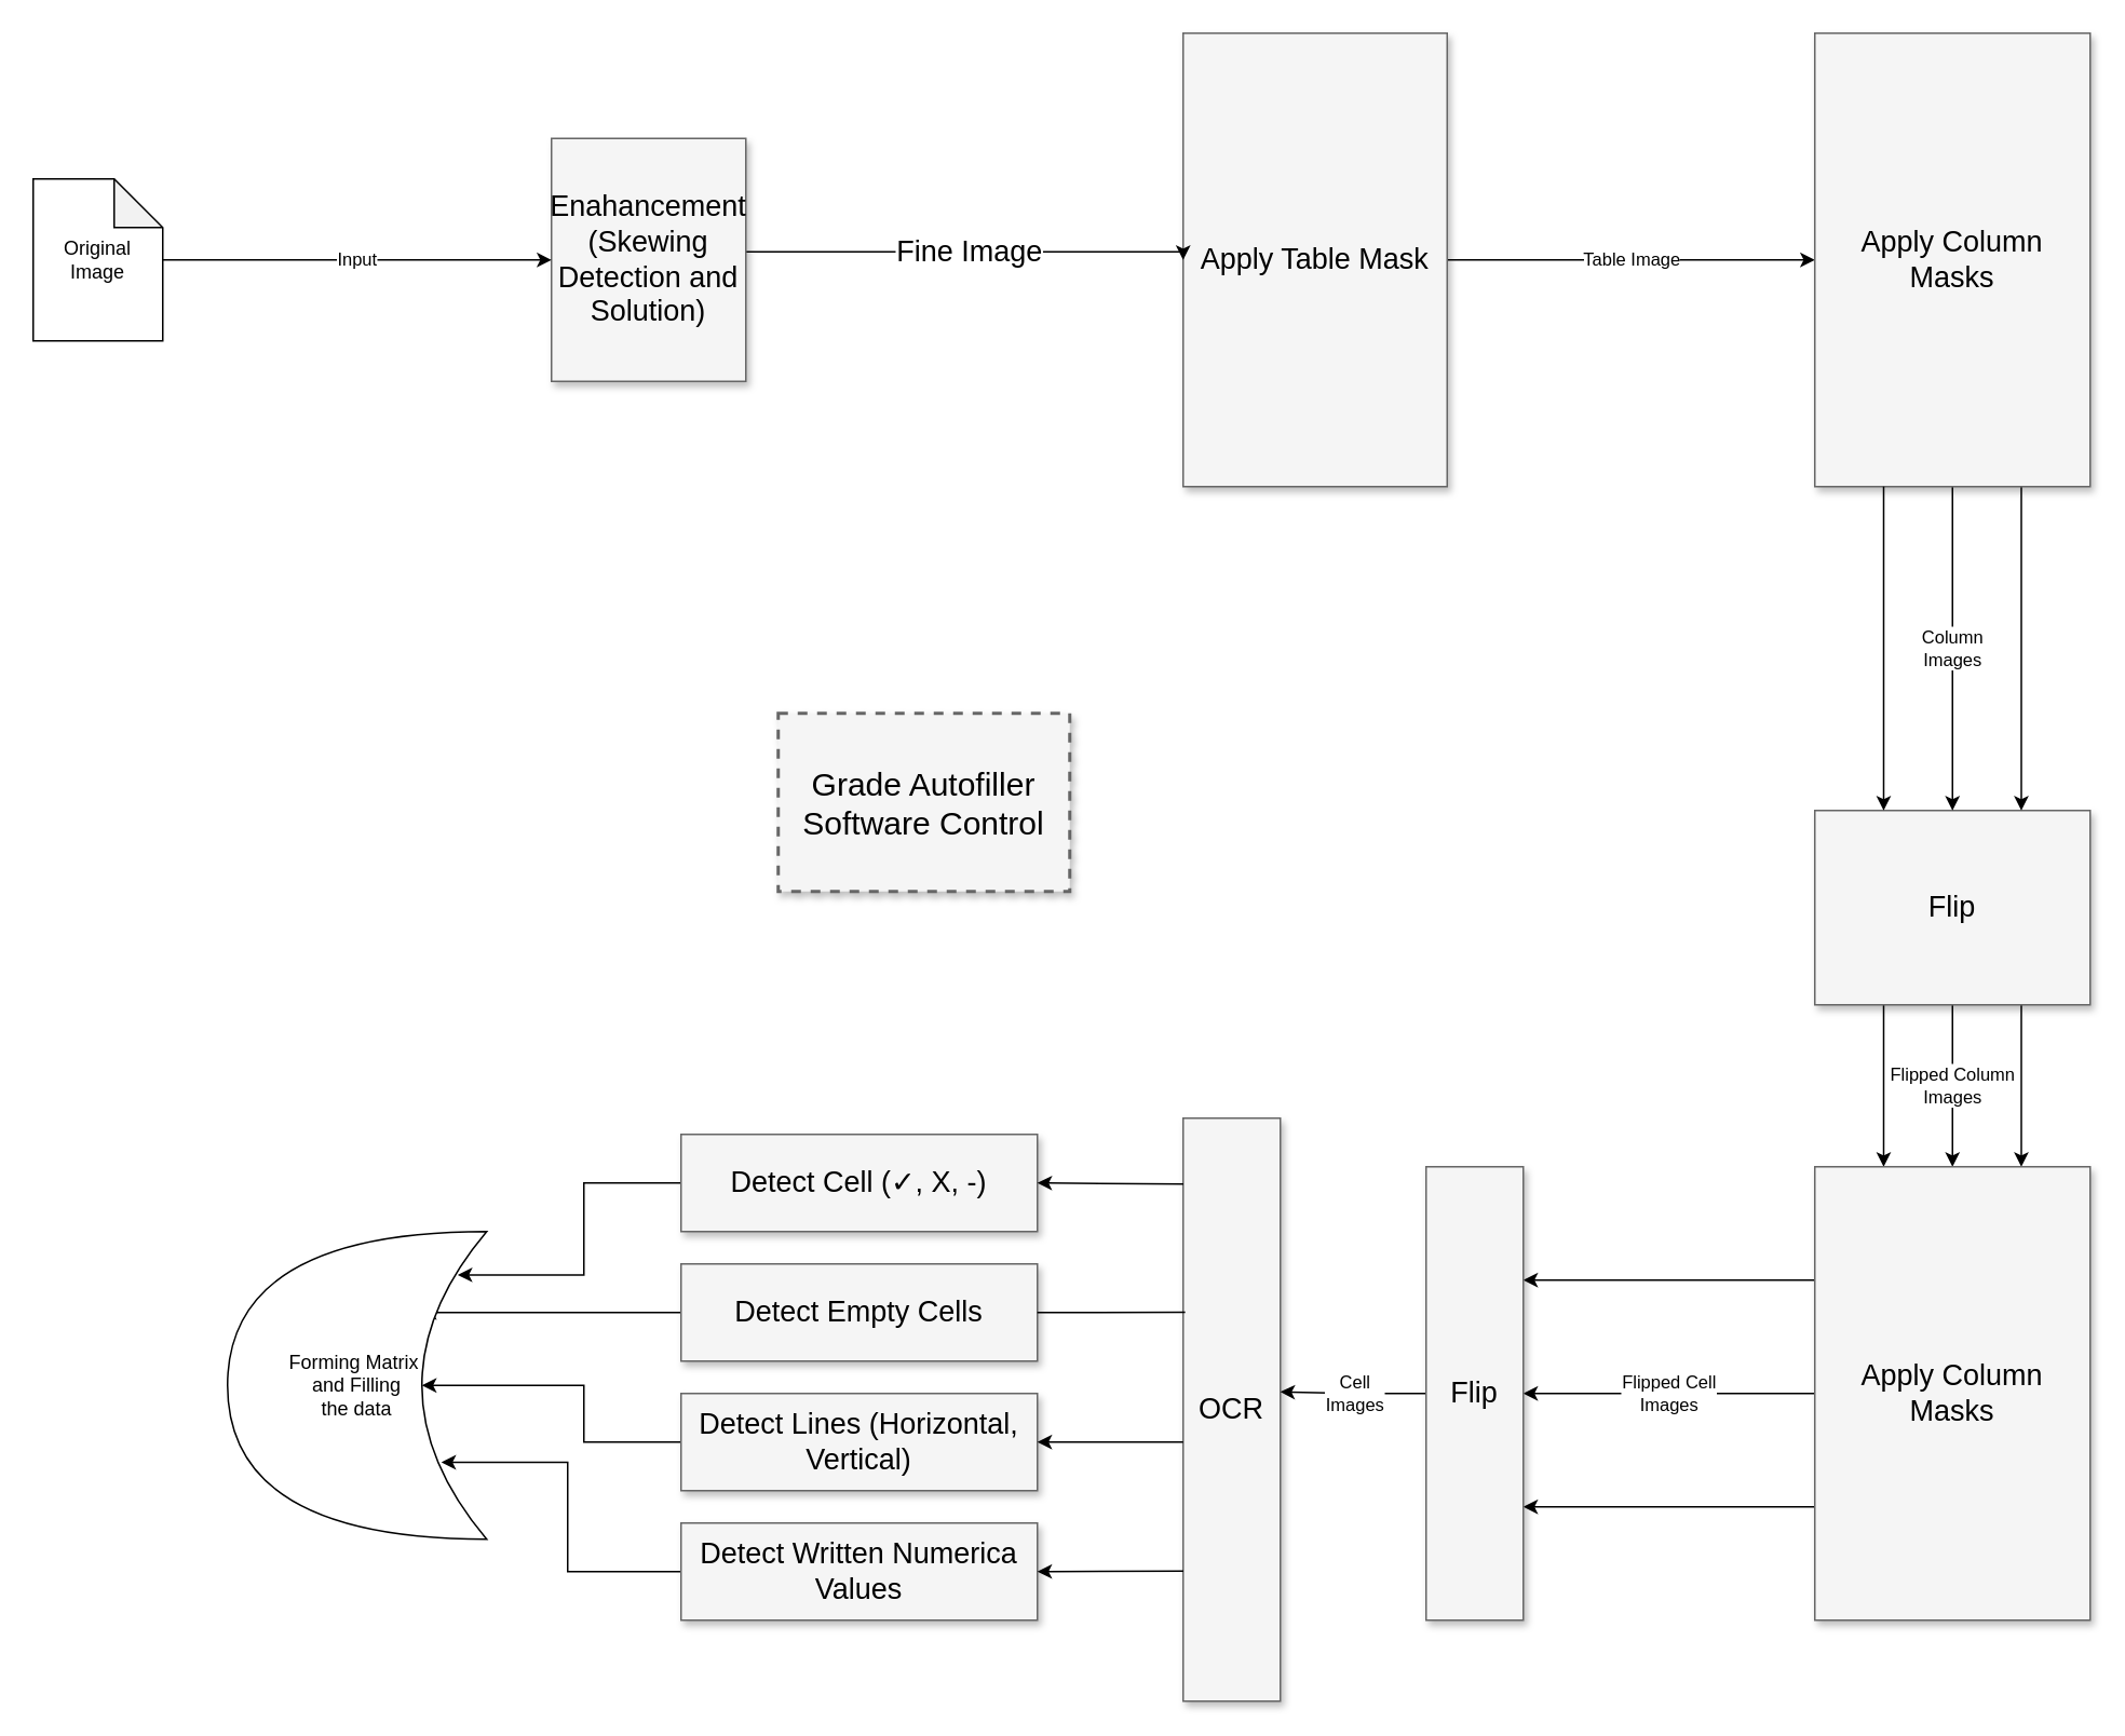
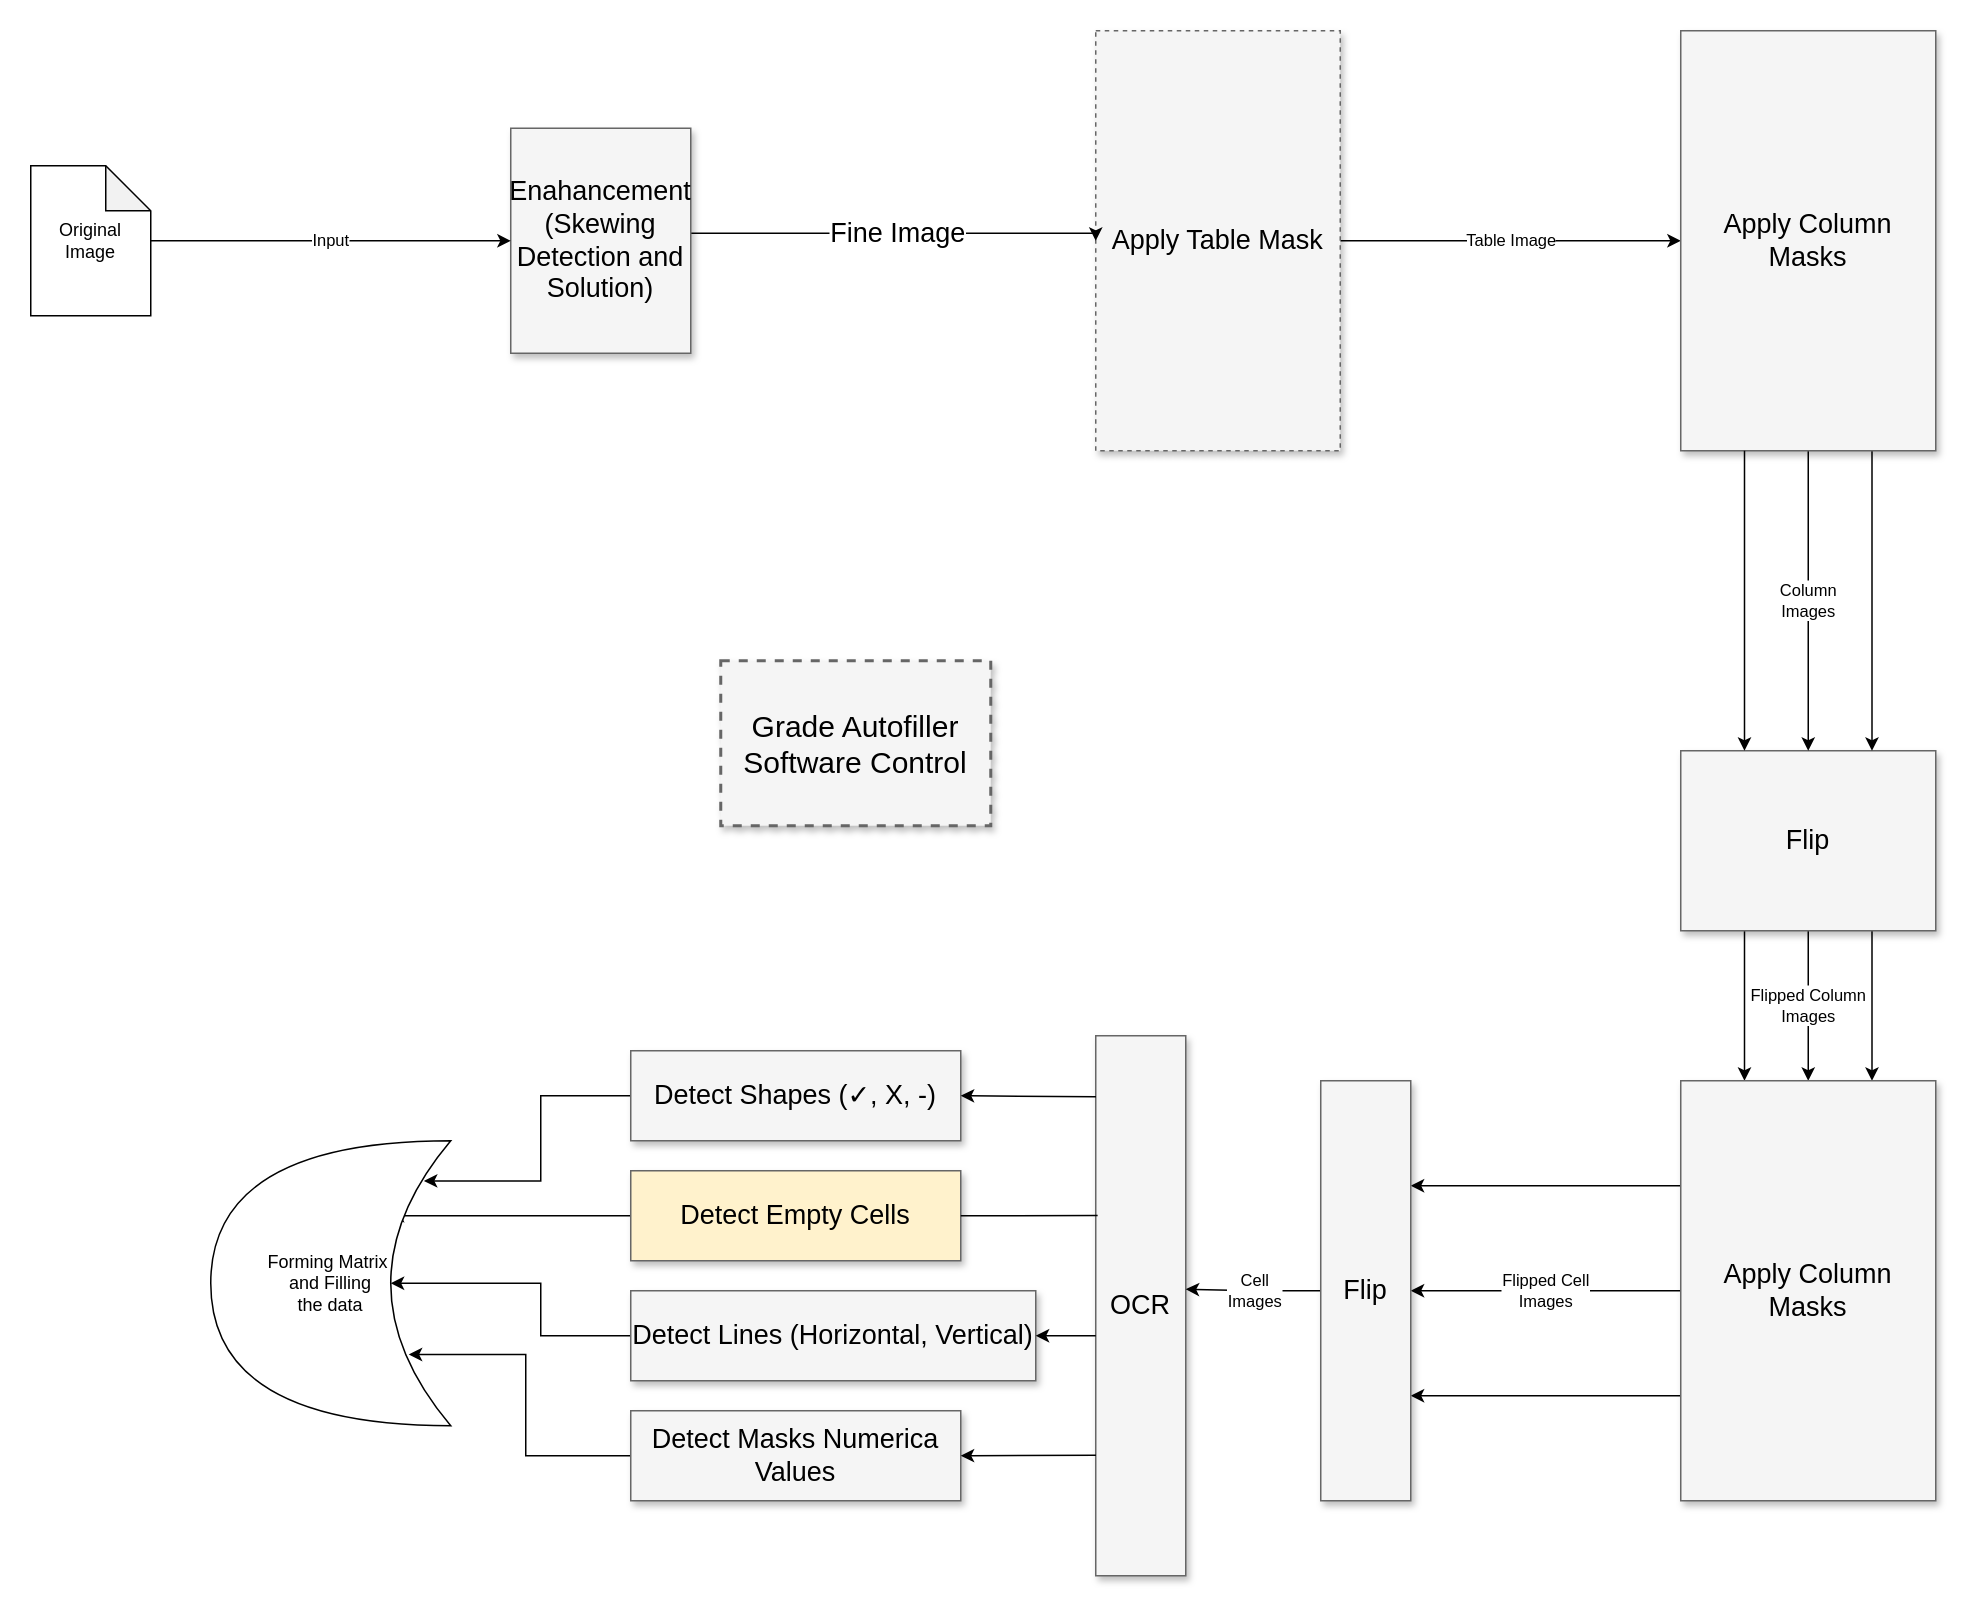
  <mxCell id="0" style=";html=1;" />
  <mxCell id="1" style=";html=1;" parent="0" />
  <mxCell id="2" value="Grade Autofiller&lt;br&gt;Software Control" style="whiteSpace=wrap;html=1;shadow=1;fontSize=20;fillColor=#f5f5f5;strokeColor=#666666;strokeWidth=2;dashed=1;" parent="1" vertex="1"><mxGeometry x="480" y="440" width="180" height="110" as="geometry" /></mxCell>
  <mxCell id="3" value="Table Image" style="edgeStyle=orthogonalEdgeStyle;rounded=0;orthogonalLoop=1;jettySize=auto;html=1;" edge="1" parent="1" source="4" target="16"><mxGeometry relative="1" as="geometry" /></mxCell>
- <mxCell id="4" value="Apply Table Mask" style="whiteSpace=wrap;html=1;shadow=1;fontSize=18;fillColor=#f5f5f5;strokeColor=#666666;" parent="1" vertex="1"><mxGeometry x="730" y="20" width="163" height="280" as="geometry" /></mxCell>
+ <mxCell id="4" value="Apply Table Mask" style="whiteSpace=wrap;html=1;shadow=1;fontSize=18;fillColor=#f5f5f5;strokeColor=#666666;dashed=1;" parent="1" vertex="1"><mxGeometry x="730" y="20" width="163" height="280" as="geometry" /></mxCell>
  <mxCell id="5" value="Flipped Column&lt;br&gt;Images" style="edgeStyle=orthogonalEdgeStyle;rounded=0;orthogonalLoop=1;jettySize=auto;html=1;" edge="1" parent="1" source="8" target="20"><mxGeometry relative="1" as="geometry" /></mxCell>
  <mxCell id="6" style="edgeStyle=orthogonalEdgeStyle;rounded=0;orthogonalLoop=1;jettySize=auto;html=1;exitX=1;exitY=0.75;exitDx=0;exitDy=0;entryX=0.25;entryY=0;entryDx=0;entryDy=0;" edge="1" parent="1" source="8" target="20"><mxGeometry relative="1" as="geometry" /></mxCell>
  <mxCell id="7" style="edgeStyle=orthogonalEdgeStyle;rounded=0;orthogonalLoop=1;jettySize=auto;html=1;exitX=1;exitY=0.25;exitDx=0;exitDy=0;entryX=0.75;entryY=0;entryDx=0;entryDy=0;" edge="1" parent="1" source="8" target="20"><mxGeometry relative="1" as="geometry" /></mxCell>
  <mxCell id="8" value="Flip" style="whiteSpace=wrap;html=1;shadow=1;fontSize=18;fillColor=#f5f5f5;strokeColor=#666666;direction=south;" parent="1" vertex="1"><mxGeometry x="1120" y="500" width="170" height="120" as="geometry" /></mxCell>
  <mxCell id="9" value="Fine Image" style="edgeStyle=elbowEdgeStyle;rounded=0;html=1;startArrow=none;startFill=0;jettySize=auto;orthogonalLoop=1;fontSize=18;elbow=vertical;entryX=0;entryY=0.5;entryDx=0;entryDy=0;" parent="1" source="10" target="4" edge="1"><mxGeometry relative="1" as="geometry"><Array as="points"><mxPoint x="517" y="155" /></Array><mxPoint x="547" y="155" as="targetPoint" /></mxGeometry></mxCell>
  <mxCell id="10" value="Enahancement&lt;br&gt;(Skewing Detection and Solution)" style="whiteSpace=wrap;html=1;shadow=1;fontSize=18;fillColor=#f5f5f5;strokeColor=#666666;" parent="1" vertex="1"><mxGeometry x="340" y="85" width="120" height="150" as="geometry" /></mxCell>
  <mxCell id="11" value="OCR" style="whiteSpace=wrap;html=1;shadow=1;fontSize=18;fillColor=#f5f5f5;strokeColor=#666666;direction=south;" parent="1" vertex="1"><mxGeometry x="730" y="690" width="60" height="360" as="geometry" /></mxCell>
  <mxCell id="12" value="Input" style="edgeStyle=orthogonalEdgeStyle;rounded=0;orthogonalLoop=1;jettySize=auto;html=1;entryX=0;entryY=0.5;entryDx=0;entryDy=0;" edge="1" parent="1" source="13" target="10"><mxGeometry relative="1" as="geometry"><mxPoint x="317" y="51" as="targetPoint" /></mxGeometry></mxCell>
  <mxCell id="13" value="Original Image" style="shape=note;whiteSpace=wrap;html=1;backgroundOutline=1;darkOpacity=0.05;" vertex="1" parent="1"><mxGeometry x="20" y="110" width="80" height="100" as="geometry" /></mxCell>
  <mxCell id="14" value="Column &lt;br&gt;Images" style="edgeStyle=orthogonalEdgeStyle;rounded=0;orthogonalLoop=1;jettySize=auto;html=1;" edge="1" parent="1" source="16" target="8"><mxGeometry relative="1" as="geometry" /></mxCell>
  <mxCell id="15" style="edgeStyle=orthogonalEdgeStyle;rounded=0;orthogonalLoop=1;jettySize=auto;html=1;exitX=0.75;exitY=1;exitDx=0;exitDy=0;entryX=0;entryY=0.25;entryDx=0;entryDy=0;" edge="1" parent="1" source="16" target="8"><mxGeometry relative="1" as="geometry" /></mxCell>
  <mxCell id="16" value="Apply Column Masks" style="whiteSpace=wrap;html=1;shadow=1;fontSize=18;fillColor=#f5f5f5;strokeColor=#666666;" vertex="1" parent="1"><mxGeometry x="1120" y="20" width="170" height="280" as="geometry" /></mxCell>
  <mxCell id="17" value="Flipped Cell&lt;br&gt;Images" style="edgeStyle=orthogonalEdgeStyle;rounded=0;orthogonalLoop=1;jettySize=auto;html=1;" edge="1" parent="1" source="20" target="22"><mxGeometry relative="1" as="geometry" /></mxCell>
  <mxCell id="18" style="edgeStyle=orthogonalEdgeStyle;rounded=0;orthogonalLoop=1;jettySize=auto;html=1;exitX=0;exitY=0.25;exitDx=0;exitDy=0;entryX=0.25;entryY=0;entryDx=0;entryDy=0;" edge="1" parent="1" source="20" target="22"><mxGeometry relative="1" as="geometry" /></mxCell>
  <mxCell id="19" style="edgeStyle=orthogonalEdgeStyle;rounded=0;orthogonalLoop=1;jettySize=auto;html=1;exitX=0;exitY=0.75;exitDx=0;exitDy=0;entryX=0.75;entryY=0;entryDx=0;entryDy=0;" edge="1" parent="1" source="20" target="22"><mxGeometry relative="1" as="geometry" /></mxCell>
  <mxCell id="20" value="Apply Column Masks" style="whiteSpace=wrap;html=1;shadow=1;fontSize=18;fillColor=#f5f5f5;strokeColor=#666666;" vertex="1" parent="1"><mxGeometry x="1120" y="720" width="170" height="280" as="geometry" /></mxCell>
  <mxCell id="21" value="Cell&lt;br&gt;Images" style="edgeStyle=orthogonalEdgeStyle;rounded=0;orthogonalLoop=1;jettySize=auto;html=1;exitX=0.5;exitY=1;exitDx=0;exitDy=0;" edge="1" parent="1" source="22"><mxGeometry relative="1" as="geometry"><mxPoint x="790" y="859" as="targetPoint" /></mxGeometry></mxCell>
  <mxCell id="22" value="Flip" style="whiteSpace=wrap;html=1;shadow=1;fontSize=18;fillColor=#f5f5f5;strokeColor=#666666;direction=south;" vertex="1" parent="1"><mxGeometry x="880" y="720" width="60" height="280" as="geometry" /></mxCell>
  <mxCell id="23" value="" style="endArrow=classic;html=1;rounded=0;entryX=0;entryY=0.75;entryDx=0;entryDy=0;exitX=0.25;exitY=1;exitDx=0;exitDy=0;" edge="1" parent="1" source="16" target="8"><mxGeometry width="50" height="50" relative="1" as="geometry"><mxPoint x="1020" y="460" as="sourcePoint" /><mxPoint x="1070" y="410" as="targetPoint" /></mxGeometry></mxCell>
  <mxCell id="24" style="edgeStyle=orthogonalEdgeStyle;rounded=0;orthogonalLoop=1;jettySize=auto;html=1;exitX=0.5;exitY=1;exitDx=0;exitDy=0;entryX=0.112;entryY=0.859;entryDx=0;entryDy=0;entryPerimeter=0;" edge="1" parent="1" source="25" target="36"><mxGeometry relative="1" as="geometry"><mxPoint x="330" y="780" as="targetPoint" /></mxGeometry></mxCell>
- <mxCell id="25" value="Detect Cell (✓, X, -)" style="whiteSpace=wrap;html=1;shadow=1;fontSize=18;fillColor=#f5f5f5;strokeColor=#666666;direction=south;" vertex="1" parent="1"><mxGeometry x="420" y="700" width="220" height="60" as="geometry" /></mxCell>
+ <mxCell id="25" value="Detect Shapes (✓, X, -)" style="whiteSpace=wrap;html=1;shadow=1;fontSize=18;fillColor=#f5f5f5;strokeColor=#666666;direction=south;" vertex="1" parent="1"><mxGeometry x="420" y="700" width="220" height="60" as="geometry" /></mxCell>
  <mxCell id="26" style="edgeStyle=orthogonalEdgeStyle;rounded=0;orthogonalLoop=1;jettySize=auto;html=1;" edge="1" parent="1" source="27"><mxGeometry relative="1" as="geometry"><mxPoint x="260" y="810" as="targetPoint" /><Array as="points"><mxPoint x="350" y="810" /><mxPoint x="350" y="810" /></Array></mxGeometry></mxCell>
- <mxCell id="27" value="Detect Empty Cells" style="whiteSpace=wrap;html=1;shadow=1;fontSize=18;fillColor=#f5f5f5;strokeColor=#666666;direction=south;" vertex="1" parent="1"><mxGeometry x="420" y="780" width="220" height="60" as="geometry" /></mxCell>
+ <mxCell id="27" value="Detect Empty Cells" style="whiteSpace=wrap;html=1;shadow=1;fontSize=18;fillColor=#fff2cc;strokeColor=#666666;direction=south;" vertex="1" parent="1"><mxGeometry x="420" y="780" width="220" height="60" as="geometry" /></mxCell>
  <mxCell id="28" style="edgeStyle=orthogonalEdgeStyle;rounded=0;orthogonalLoop=1;jettySize=auto;html=1;entryX=0.25;entryY=0.5;entryDx=0;entryDy=0;entryPerimeter=0;" edge="1" parent="1" source="29" target="36"><mxGeometry relative="1" as="geometry" /></mxCell>
- <mxCell id="29" value="Detect Lines (Horizontal, Vertical)" style="whiteSpace=wrap;html=1;shadow=1;fontSize=18;fillColor=#f5f5f5;strokeColor=#666666;direction=south;" vertex="1" parent="1"><mxGeometry x="420" y="860" width="220" height="60" as="geometry" /></mxCell>
+ <mxCell id="29" value="Detect Lines (Horizontal, Vertical)" style="whiteSpace=wrap;html=1;shadow=1;fontSize=18;fillColor=#f5f5f5;strokeColor=#666666;direction=south;" vertex="1" parent="1"><mxGeometry x="420" y="860" width="270" height="60" as="geometry" /></mxCell>
  <mxCell id="30" style="edgeStyle=orthogonalEdgeStyle;rounded=0;orthogonalLoop=1;jettySize=auto;html=1;entryX=0.175;entryY=0.25;entryDx=0;entryDy=0;entryPerimeter=0;" edge="1" parent="1" source="31" target="36"><mxGeometry relative="1" as="geometry"><mxPoint x="340" y="890" as="targetPoint" /><Array as="points"><mxPoint x="350" y="970" /><mxPoint x="350" y="902" /></Array></mxGeometry></mxCell>
- <mxCell id="31" value="Detect Written Numerica Values" style="whiteSpace=wrap;html=1;shadow=1;fontSize=18;fillColor=#f5f5f5;strokeColor=#666666;direction=south;" vertex="1" parent="1"><mxGeometry x="420" y="940" width="220" height="60" as="geometry" /></mxCell>
+ <mxCell id="31" value="Detect Masks Numerica Values" style="whiteSpace=wrap;html=1;shadow=1;fontSize=18;fillColor=#f5f5f5;strokeColor=#666666;direction=south;" vertex="1" parent="1"><mxGeometry x="420" y="940" width="220" height="60" as="geometry" /></mxCell>
  <mxCell id="32" value="" style="endArrow=classic;html=1;rounded=0;exitX=0.113;exitY=0.998;exitDx=0;exitDy=0;exitPerimeter=0;entryX=0.5;entryY=0;entryDx=0;entryDy=0;" edge="1" parent="1" source="11" target="25"><mxGeometry width="50" height="50" relative="1" as="geometry"><mxPoint x="630" y="620" as="sourcePoint" /><mxPoint x="680" y="570" as="targetPoint" /></mxGeometry></mxCell>
  <mxCell id="33" value="" style="endArrow=none;html=1;rounded=0;exitX=0.333;exitY=0.979;exitDx=0;exitDy=0;exitPerimeter=0;entryX=0.5;entryY=0;entryDx=0;entryDy=0;" edge="1" parent="1" source="11" target="27"><mxGeometry width="50" height="50" relative="1" as="geometry"><mxPoint x="630" y="620" as="sourcePoint" /><mxPoint x="680" y="570" as="targetPoint" /></mxGeometry></mxCell>
  <mxCell id="34" value="" style="endArrow=classic;html=1;rounded=0;entryX=0.5;entryY=0;entryDx=0;entryDy=0;" edge="1" parent="1" target="29"><mxGeometry width="50" height="50" relative="1" as="geometry"><mxPoint x="730" y="890" as="sourcePoint" /><mxPoint x="680" y="570" as="targetPoint" /></mxGeometry></mxCell>
  <mxCell id="35" value="" style="endArrow=classic;html=1;rounded=0;entryX=0.5;entryY=0;entryDx=0;entryDy=0;exitX=0.777;exitY=0.998;exitDx=0;exitDy=0;exitPerimeter=0;" edge="1" parent="1" source="11" target="31"><mxGeometry width="50" height="50" relative="1" as="geometry"><mxPoint x="740" y="900" as="sourcePoint" /><mxPoint x="650" y="900" as="targetPoint" /></mxGeometry></mxCell>
  <mxCell id="36" value="Forming Matrix&amp;nbsp;&lt;br&gt;and Filling&lt;br&gt;the data" style="shape=xor;whiteSpace=wrap;html=1;direction=west;" vertex="1" parent="1"><mxGeometry x="140" y="760" width="160" height="190" as="geometry" /></mxCell>
